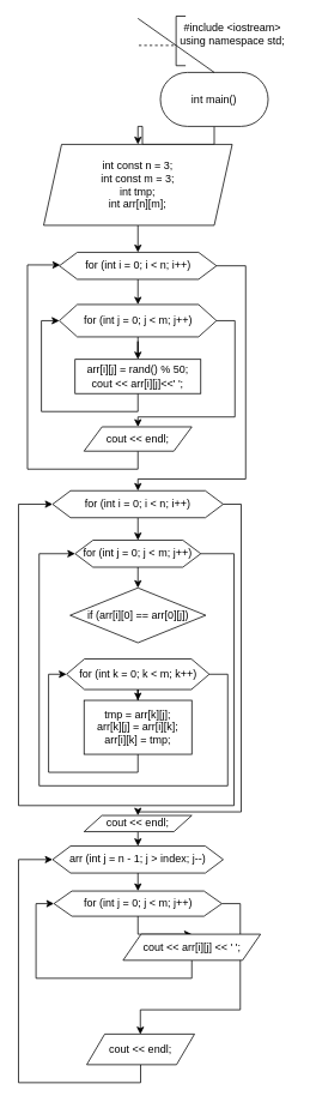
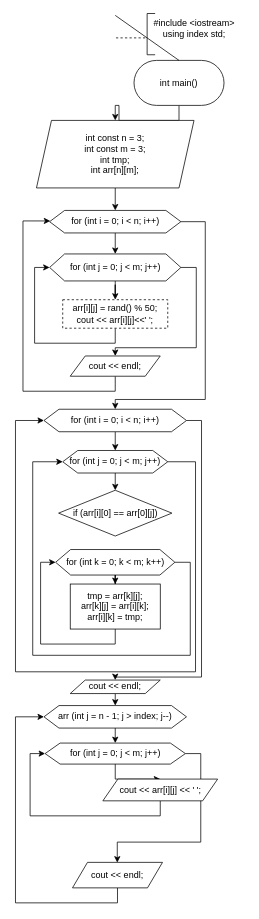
  <mxCell id="0" />
  <mxCell id="1" parent="0" />
  <mxCell id="2" style="edgeStyle=orthogonalEdgeStyle;rounded=0;orthogonalLoop=1;jettySize=auto;html=1;exitX=0.5;exitY=1;exitDx=0;exitDy=0;entryX=0.5;entryY=0;entryDx=0;entryDy=0;" edge="1" parent="1" source="3" target="5"><mxGeometry relative="1" as="geometry" /></mxCell>
  <mxCell id="3" value="int main()" style="rounded=1;whiteSpace=wrap;html=1;arcSize=50;" vertex="1" parent="1"><mxGeometry x="178" y="80" width="120" height="60" as="geometry" /></mxCell>
  <mxCell id="4" style="edgeStyle=orthogonalEdgeStyle;rounded=0;orthogonalLoop=1;jettySize=auto;html=1;exitX=0.5;exitY=1;exitDx=0;exitDy=0;entryX=0.5;entryY=0;entryDx=0;entryDy=0;" edge="1" parent="1" source="5" target="12"><mxGeometry relative="1" as="geometry" /></mxCell>
  <mxCell id="5" value="&lt;div&gt;int const n = 3;&lt;/div&gt;&lt;div&gt;&lt;span&gt;&#09;&lt;/span&gt;int const m = 3;&lt;/div&gt;&lt;div&gt;&lt;span&gt;&#09;&lt;/span&gt;int tmp;&lt;/div&gt;&lt;div&gt;&lt;span&gt;&#09;&lt;/span&gt;int arr[n][m];&lt;/div&gt;" style="shape=parallelogram;perimeter=parallelogramPerimeter;whiteSpace=wrap;html=1;fixedSize=1;" vertex="1" parent="1"><mxGeometry x="48" y="160" width="210" height="90" as="geometry" /></mxCell>
  <mxCell id="6" value="" style="endArrow=none;html=1;rounded=0;entryX=0.5;entryY=0;entryDx=0;entryDy=0;" edge="1" parent="1" target="3"><mxGeometry width="50" height="50" relative="1" as="geometry"><mxPoint x="153" y="20" as="sourcePoint" /><mxPoint x="193" y="180" as="targetPoint" /></mxGeometry></mxCell>
  <mxCell id="7" value="" style="endArrow=none;dashed=1;html=1;rounded=0;" edge="1" parent="1"><mxGeometry width="50" height="50" relative="1" as="geometry"><mxPoint x="193" y="50" as="sourcePoint" /><mxPoint x="153" y="50" as="targetPoint" /></mxGeometry></mxCell>
  <mxCell id="8" value="" style="shape=partialRectangle;whiteSpace=wrap;html=1;bottom=1;right=1;left=1;top=0;fillColor=none;routingCenterX=-0.5;rotation=90;" vertex="1" parent="1"><mxGeometry x="173" y="40" width="55" height="10" as="geometry" /></mxCell>
- <mxCell id="9" value="&lt;div&gt;#include &amp;lt;iostream&amp;gt;&lt;/div&gt;&lt;div&gt;using namespace std;&lt;/div&gt;&lt;div&gt;&lt;br&gt;&lt;/div&gt;" style="text;html=1;align=center;verticalAlign=middle;resizable=0;points=[];autosize=1;strokeColor=none;fillColor=none;" vertex="1" parent="1"><mxGeometry x="193" y="20" width="130" height="50" as="geometry" /></mxCell>
+ <mxCell id="9" value="&lt;div&gt;#include &amp;lt;iostream&amp;gt;&lt;/div&gt;&lt;div&gt;using index std;&lt;/div&gt;&lt;div&gt;&lt;br&gt;&lt;/div&gt;" style="text;html=1;align=center;verticalAlign=middle;resizable=0;points=[];autosize=1;strokeColor=none;fillColor=none;" vertex="1" parent="1"><mxGeometry x="193" y="20" width="130" height="50" as="geometry" /></mxCell>
  <mxCell id="10" style="edgeStyle=orthogonalEdgeStyle;rounded=0;orthogonalLoop=1;jettySize=auto;html=1;exitX=0.5;exitY=1;exitDx=0;exitDy=0;entryX=0.5;entryY=0;entryDx=0;entryDy=0;" edge="1" parent="1" source="12" target="23"><mxGeometry relative="1" as="geometry" /></mxCell>
  <mxCell id="11" style="edgeStyle=orthogonalEdgeStyle;rounded=0;orthogonalLoop=1;jettySize=auto;html=1;exitX=1;exitY=0.5;exitDx=0;exitDy=0;" edge="1" parent="1" source="12" target="15"><mxGeometry relative="1" as="geometry"><Array as="points"><mxPoint x="273" y="295" /><mxPoint x="273" y="532" /><mxPoint x="153" y="532" /></Array></mxGeometry></mxCell>
  <mxCell id="12" value="&lt;div&gt;for (int i = 0; i &amp;lt; n; i++)&lt;/div&gt;" style="shape=hexagon;perimeter=hexagonPerimeter2;whiteSpace=wrap;html=1;fixedSize=1;" vertex="1" parent="1"><mxGeometry x="65.5" y="280" width="175" height="30" as="geometry" /></mxCell>
  <mxCell id="13" style="edgeStyle=orthogonalEdgeStyle;rounded=0;orthogonalLoop=1;jettySize=auto;html=1;exitX=0.5;exitY=1;exitDx=0;exitDy=0;entryX=0.5;entryY=0;entryDx=0;entryDy=0;" edge="1" parent="1" source="15" target="18"><mxGeometry relative="1" as="geometry" /></mxCell>
  <mxCell id="14" style="edgeStyle=orthogonalEdgeStyle;rounded=0;orthogonalLoop=1;jettySize=auto;html=1;exitX=1;exitY=0.5;exitDx=0;exitDy=0;entryX=0.5;entryY=0;entryDx=0;entryDy=0;" edge="1" parent="1" source="15" target="35"><mxGeometry relative="1" as="geometry"><Array as="points"><mxPoint x="268" y="560" /><mxPoint x="268" y="902" /><mxPoint x="153" y="902" /></Array></mxGeometry></mxCell>
  <mxCell id="15" value="for (int i = 0; i &amp;lt; n; i++)" style="shape=hexagon;perimeter=hexagonPerimeter2;whiteSpace=wrap;html=1;fixedSize=1;" vertex="1" parent="1"><mxGeometry x="58" y="545" width="190" height="30" as="geometry" /></mxCell>
  <mxCell id="16" style="edgeStyle=orthogonalEdgeStyle;rounded=0;orthogonalLoop=1;jettySize=auto;html=1;exitX=0.5;exitY=1;exitDx=0;exitDy=0;entryX=0.5;entryY=0;entryDx=0;entryDy=0;" edge="1" parent="1" source="18" target="28"><mxGeometry relative="1" as="geometry" /></mxCell>
  <mxCell id="17" style="edgeStyle=orthogonalEdgeStyle;rounded=0;orthogonalLoop=1;jettySize=auto;html=1;exitX=1;exitY=0.5;exitDx=0;exitDy=0;entryX=0;entryY=0.5;entryDx=0;entryDy=0;" edge="1" parent="1" source="18" target="15"><mxGeometry relative="1" as="geometry"><Array as="points"><mxPoint x="260" y="615" /><mxPoint x="260" y="895" /><mxPoint x="20" y="895" /><mxPoint x="20" y="560" /></Array></mxGeometry></mxCell>
  <mxCell id="18" value="for (int j = 0; j &amp;lt; m; j++)" style="shape=hexagon;perimeter=hexagonPerimeter2;whiteSpace=wrap;html=1;fixedSize=1;" vertex="1" parent="1"><mxGeometry x="83" y="600" width="140" height="30" as="geometry" /></mxCell>
  <mxCell id="19" style="edgeStyle=orthogonalEdgeStyle;rounded=0;orthogonalLoop=1;jettySize=auto;html=1;exitX=0.5;exitY=1;exitDx=0;exitDy=0;entryX=0.5;entryY=0;entryDx=0;entryDy=0;" edge="1" parent="1" source="20" target="38"><mxGeometry relative="1" as="geometry" /></mxCell>
  <mxCell id="20" value="arr (int j = n - 1; j &amp;gt; index; j--)" style="shape=hexagon;perimeter=hexagonPerimeter2;whiteSpace=wrap;html=1;fixedSize=1;" vertex="1" parent="1"><mxGeometry x="58" y="940" width="190" height="30" as="geometry" /></mxCell>
  <mxCell id="21" style="edgeStyle=orthogonalEdgeStyle;rounded=0;orthogonalLoop=1;jettySize=auto;html=1;exitX=0.5;exitY=1;exitDx=0;exitDy=0;" edge="1" parent="1" source="23" target="25"><mxGeometry relative="1" as="geometry" /></mxCell>
  <mxCell id="22" style="edgeStyle=orthogonalEdgeStyle;rounded=0;orthogonalLoop=1;jettySize=auto;html=1;exitX=1;exitY=0.5;exitDx=0;exitDy=0;" edge="1" parent="1" source="23" target="27"><mxGeometry relative="1" as="geometry"><Array as="points"><mxPoint x="261" y="356" /><mxPoint x="261" y="463" /><mxPoint x="153" y="463" /></Array></mxGeometry></mxCell>
  <mxCell id="23" value="for (int j = 0; j &amp;lt; m; j++)" style="shape=hexagon;perimeter=hexagonPerimeter2;whiteSpace=wrap;html=1;fixedSize=1;" vertex="1" parent="1"><mxGeometry x="65.5" y="338" width="175" height="36" as="geometry" /></mxCell>
  <mxCell id="24" style="edgeStyle=orthogonalEdgeStyle;rounded=0;orthogonalLoop=1;jettySize=auto;html=1;exitX=0.5;exitY=1;exitDx=0;exitDy=0;entryX=0;entryY=0.5;entryDx=0;entryDy=0;" edge="1" parent="1" source="25" target="23"><mxGeometry relative="1" as="geometry" /></mxCell>
- <mxCell id="25" value="&lt;div&gt;arr[i][j] = rand() % 50;&lt;/div&gt;&lt;div&gt;&lt;span&gt;&#09;&#09;&#09;&lt;/span&gt;cout &amp;lt;&amp;lt; arr[i][j]&amp;lt;&amp;lt;' ';&lt;/div&gt;" style="rounded=0;whiteSpace=wrap;html=1;" vertex="1" parent="1"><mxGeometry x="83" y="399" width="140" height="38" as="geometry" /></mxCell>
+ <mxCell id="25" value="&lt;div&gt;arr[i][j] = rand() % 50;&lt;/div&gt;&lt;div&gt;&lt;span&gt;&#09;&#09;&#09;&lt;/span&gt;cout &amp;lt;&amp;lt; arr[i][j]&amp;lt;&amp;lt;' ';&lt;/div&gt;" style="rounded=0;whiteSpace=wrap;html=1;dashed=1;" vertex="1" parent="1"><mxGeometry x="83" y="399" width="140" height="38" as="geometry" /></mxCell>
  <mxCell id="26" style="edgeStyle=orthogonalEdgeStyle;rounded=0;orthogonalLoop=1;jettySize=auto;html=1;exitX=0.5;exitY=1;exitDx=0;exitDy=0;entryX=0.005;entryY=0.467;entryDx=0;entryDy=0;entryPerimeter=0;" edge="1" parent="1" source="27" target="12"><mxGeometry relative="1" as="geometry"><Array as="points"><mxPoint x="153" y="521" /><mxPoint x="30" y="521" /><mxPoint x="30" y="294" /></Array></mxGeometry></mxCell>
  <mxCell id="27" value="cout &amp;lt;&amp;lt; endl;" style="shape=parallelogram;perimeter=parallelogramPerimeter;whiteSpace=wrap;html=1;fixedSize=1;" vertex="1" parent="1"><mxGeometry x="93" y="474" width="120" height="27" as="geometry" /></mxCell>
  <mxCell id="28" value="if (arr[i][0] == arr[0][j])" style="rhombus;whiteSpace=wrap;html=1;" vertex="1" parent="1"><mxGeometry x="77.5" y="653" width="151" height="61" as="geometry" /></mxCell>
  <mxCell id="29" style="edgeStyle=orthogonalEdgeStyle;rounded=0;orthogonalLoop=1;jettySize=auto;html=1;exitX=0.5;exitY=1;exitDx=0;exitDy=0;" edge="1" parent="1" source="31" target="33"><mxGeometry relative="1" as="geometry" /></mxCell>
  <mxCell id="30" style="edgeStyle=orthogonalEdgeStyle;rounded=0;orthogonalLoop=1;jettySize=auto;html=1;exitX=1;exitY=0.5;exitDx=0;exitDy=0;entryX=0;entryY=0.5;entryDx=0;entryDy=0;" edge="1" parent="1" source="31" target="18"><mxGeometry relative="1" as="geometry"><Array as="points"><mxPoint x="253" y="749" /><mxPoint x="253" y="873" /><mxPoint x="43" y="873" /><mxPoint x="43" y="615" /></Array></mxGeometry></mxCell>
  <mxCell id="31" value="for (int k = 0; k &amp;lt; m; k++)" style="shape=hexagon;perimeter=hexagonPerimeter2;whiteSpace=wrap;html=1;fixedSize=1;" vertex="1" parent="1"><mxGeometry x="73.5" y="732" width="159" height="34" as="geometry" /></mxCell>
  <mxCell id="32" style="edgeStyle=orthogonalEdgeStyle;rounded=0;orthogonalLoop=1;jettySize=auto;html=1;exitX=0.5;exitY=1;exitDx=0;exitDy=0;entryX=0;entryY=0.5;entryDx=0;entryDy=0;" edge="1" parent="1" source="33" target="31"><mxGeometry relative="1" as="geometry" /></mxCell>
  <mxCell id="33" value="&lt;div&gt;tmp = arr[k][j];&lt;/div&gt;&lt;div&gt;&lt;span&gt;&#09;&#09;&#09;&#09;&#09;&lt;/span&gt;arr[k][j] = arr[i][k];&lt;/div&gt;&lt;div&gt;&lt;span&gt;&#09;&#09;&#09;&#09;&#09;&lt;/span&gt;arr[i][k] = tmp;&lt;/div&gt;" style="rounded=0;whiteSpace=wrap;html=1;" vertex="1" parent="1"><mxGeometry x="93" y="778" width="120" height="60" as="geometry" /></mxCell>
  <mxCell id="34" style="edgeStyle=orthogonalEdgeStyle;rounded=0;orthogonalLoop=1;jettySize=auto;html=1;exitX=0.5;exitY=1;exitDx=0;exitDy=0;entryX=0.5;entryY=0;entryDx=0;entryDy=0;" edge="1" parent="1" source="35" target="20"><mxGeometry relative="1" as="geometry" /></mxCell>
  <mxCell id="35" value="cout &amp;lt;&amp;lt; endl;" style="shape=parallelogram;perimeter=parallelogramPerimeter;whiteSpace=wrap;html=1;fixedSize=1;" vertex="1" parent="1"><mxGeometry x="93" y="906" width="120" height="18" as="geometry" /></mxCell>
  <mxCell id="36" style="edgeStyle=orthogonalEdgeStyle;rounded=0;orthogonalLoop=1;jettySize=auto;html=1;exitX=0.5;exitY=1;exitDx=0;exitDy=0;entryX=0.5;entryY=0;entryDx=0;entryDy=0;" edge="1" parent="1" source="38" target="40"><mxGeometry relative="1" as="geometry" /></mxCell>
  <mxCell id="37" style="edgeStyle=orthogonalEdgeStyle;rounded=0;orthogonalLoop=1;jettySize=auto;html=1;exitX=1;exitY=0.5;exitDx=0;exitDy=0;" edge="1" parent="1" source="38"><mxGeometry relative="1" as="geometry"><mxPoint x="155.706" y="1149.294" as="targetPoint" /><Array as="points"><mxPoint x="267" y="1004" /><mxPoint x="267" y="1122" /><mxPoint x="156" y="1122" /></Array></mxGeometry></mxCell>
  <mxCell id="38" value="for (int j = 0; j &amp;lt; m; j++)" style="shape=hexagon;perimeter=hexagonPerimeter2;whiteSpace=wrap;html=1;fixedSize=1;" vertex="1" parent="1"><mxGeometry x="59.5" y="990" width="187" height="28" as="geometry" /></mxCell>
  <mxCell id="39" style="edgeStyle=orthogonalEdgeStyle;rounded=0;orthogonalLoop=1;jettySize=auto;html=1;exitX=0.5;exitY=1;exitDx=0;exitDy=0;entryX=0;entryY=0.5;entryDx=0;entryDy=0;" edge="1" parent="1" source="40" target="38"><mxGeometry relative="1" as="geometry" /></mxCell>
  <mxCell id="40" value="cout &amp;lt;&amp;lt; arr[i][j] &amp;lt;&amp;lt; ' ';" style="shape=parallelogram;perimeter=parallelogramPerimeter;whiteSpace=wrap;html=1;fixedSize=1;" vertex="1" parent="1"><mxGeometry x="136.5" y="1038" width="153" height="29" as="geometry" /></mxCell>
  <mxCell id="41" style="edgeStyle=orthogonalEdgeStyle;rounded=0;orthogonalLoop=1;jettySize=auto;html=1;exitX=0.5;exitY=1;exitDx=0;exitDy=0;entryX=0;entryY=0.5;entryDx=0;entryDy=0;" edge="1" parent="1" source="42" target="20"><mxGeometry relative="1" as="geometry"><Array as="points"><mxPoint x="156" y="1203" /><mxPoint x="20" y="1203" /><mxPoint x="20" y="955" /></Array></mxGeometry></mxCell>
  <mxCell id="42" value="cout &amp;lt;&amp;lt; endl;" style="shape=parallelogram;perimeter=parallelogramPerimeter;whiteSpace=wrap;html=1;fixedSize=1;" vertex="1" parent="1"><mxGeometry x="96" y="1149" width="120" height="34" as="geometry" /></mxCell>
